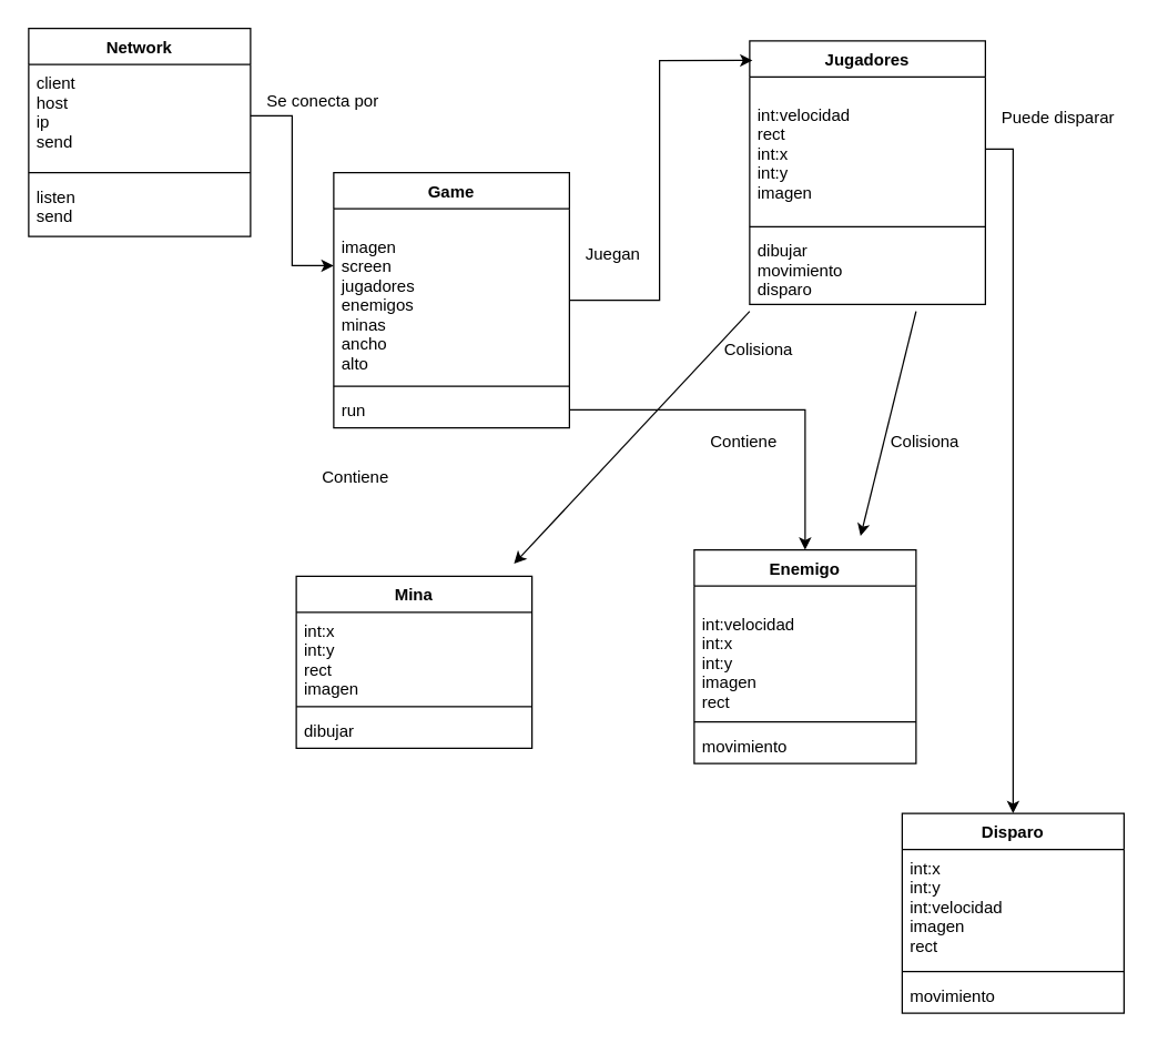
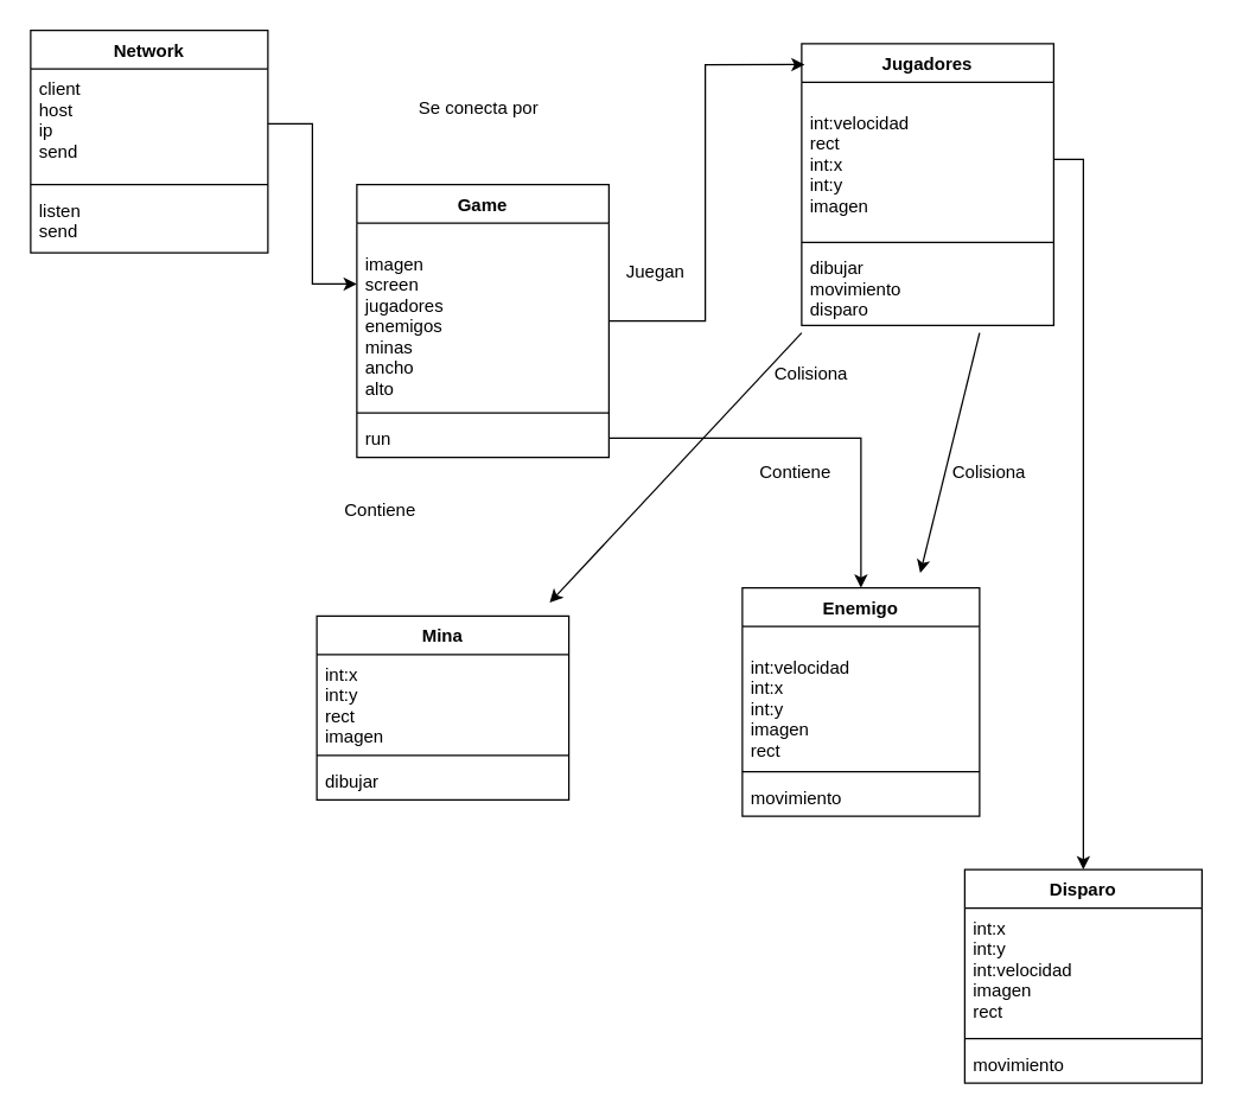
  <mxCell id="0" />
  <mxCell id="1" parent="0" />
  <mxCell id="2" value="Jugadores" style="swimlane;fontStyle=1;align=center;verticalAlign=top;childLayout=stackLayout;horizontal=1;startSize=26;horizontalStack=0;resizeParent=1;resizeParentMax=0;resizeLast=0;collapsible=1;marginBottom=0;" vertex="1" parent="1"><mxGeometry x="540" y="29" width="170" height="190" as="geometry" /></mxCell>
  <mxCell id="3" value="&#10;int:velocidad&#10;rect&#10;int:x&#10;int:y&#10;imagen&#10;" style="text;strokeColor=none;fillColor=none;align=left;verticalAlign=top;spacingLeft=4;spacingRight=4;overflow=hidden;rotatable=0;points=[[0,0.5],[1,0.5]];portConstraint=eastwest;" vertex="1" parent="2"><mxGeometry y="26" width="170" height="104" as="geometry" /></mxCell>
  <mxCell id="4" value="" style="line;strokeWidth=1;fillColor=none;align=left;verticalAlign=middle;spacingTop=-1;spacingLeft=3;spacingRight=3;rotatable=0;labelPosition=right;points=[];portConstraint=eastwest;" vertex="1" parent="2"><mxGeometry y="130" width="170" height="8" as="geometry" /></mxCell>
  <mxCell id="5" value="dibujar&#10;movimiento&#10;disparo&#10;" style="text;strokeColor=none;fillColor=none;align=left;verticalAlign=top;spacingLeft=4;spacingRight=4;overflow=hidden;rotatable=0;points=[[0,0.5],[1,0.5]];portConstraint=eastwest;" vertex="1" parent="2"><mxGeometry y="138" width="170" height="52" as="geometry" /></mxCell>
  <mxCell id="6" value="Disparo" style="swimlane;fontStyle=1;align=center;verticalAlign=top;childLayout=stackLayout;horizontal=1;startSize=26;horizontalStack=0;resizeParent=1;resizeParentMax=0;resizeLast=0;collapsible=1;marginBottom=0;" vertex="1" parent="1"><mxGeometry x="650" y="586" width="160" height="144" as="geometry" /></mxCell>
  <mxCell id="7" value="int:x&#10;int:y&#10;int:velocidad&#10;imagen&#10;rect&#10;" style="text;strokeColor=none;fillColor=none;align=left;verticalAlign=top;spacingLeft=4;spacingRight=4;overflow=hidden;rotatable=0;points=[[0,0.5],[1,0.5]];portConstraint=eastwest;" vertex="1" parent="6"><mxGeometry y="26" width="160" height="84" as="geometry" /></mxCell>
  <mxCell id="8" value="" style="line;strokeWidth=1;fillColor=none;align=left;verticalAlign=middle;spacingTop=-1;spacingLeft=3;spacingRight=3;rotatable=0;labelPosition=right;points=[];portConstraint=eastwest;" vertex="1" parent="6"><mxGeometry y="110" width="160" height="8" as="geometry" /></mxCell>
  <mxCell id="9" value="movimiento" style="text;strokeColor=none;fillColor=none;align=left;verticalAlign=top;spacingLeft=4;spacingRight=4;overflow=hidden;rotatable=0;points=[[0,0.5],[1,0.5]];portConstraint=eastwest;" vertex="1" parent="6"><mxGeometry y="118" width="160" height="26" as="geometry" /></mxCell>
  <mxCell id="10" value="Enemigo" style="swimlane;fontStyle=1;align=center;verticalAlign=top;childLayout=stackLayout;horizontal=1;startSize=26;horizontalStack=0;resizeParent=1;resizeParentMax=0;resizeLast=0;collapsible=1;marginBottom=0;" vertex="1" parent="1"><mxGeometry x="500" y="396" width="160" height="154" as="geometry" /></mxCell>
  <mxCell id="11" value="&#10;int:velocidad&#10;int:x&#10;int:y&#10;imagen&#10;rect&#10;" style="text;strokeColor=none;fillColor=none;align=left;verticalAlign=top;spacingLeft=4;spacingRight=4;overflow=hidden;rotatable=0;points=[[0,0.5],[1,0.5]];portConstraint=eastwest;" vertex="1" parent="10"><mxGeometry y="26" width="160" height="94" as="geometry" /></mxCell>
  <mxCell id="12" value="" style="line;strokeWidth=1;fillColor=none;align=left;verticalAlign=middle;spacingTop=-1;spacingLeft=3;spacingRight=3;rotatable=0;labelPosition=right;points=[];portConstraint=eastwest;" vertex="1" parent="10"><mxGeometry y="120" width="160" height="8" as="geometry" /></mxCell>
  <mxCell id="13" value="movimiento" style="text;strokeColor=none;fillColor=none;align=left;verticalAlign=top;spacingLeft=4;spacingRight=4;overflow=hidden;rotatable=0;points=[[0,0.5],[1,0.5]];portConstraint=eastwest;" vertex="1" parent="10"><mxGeometry y="128" width="160" height="26" as="geometry" /></mxCell>
  <mxCell id="14" value="Mina" style="swimlane;fontStyle=1;align=center;verticalAlign=top;childLayout=stackLayout;horizontal=1;startSize=26;horizontalStack=0;resizeParent=1;resizeParentMax=0;resizeLast=0;collapsible=1;marginBottom=0;" vertex="1" parent="1"><mxGeometry x="213" y="415" width="170" height="124" as="geometry" /></mxCell>
  <mxCell id="15" value="int:x&#10;int:y&#10;rect&#10;imagen&#10;" style="text;strokeColor=none;fillColor=none;align=left;verticalAlign=top;spacingLeft=4;spacingRight=4;overflow=hidden;rotatable=0;points=[[0,0.5],[1,0.5]];portConstraint=eastwest;" vertex="1" parent="14"><mxGeometry y="26" width="170" height="64" as="geometry" /></mxCell>
  <mxCell id="16" value="" style="line;strokeWidth=1;fillColor=none;align=left;verticalAlign=middle;spacingTop=-1;spacingLeft=3;spacingRight=3;rotatable=0;labelPosition=right;points=[];portConstraint=eastwest;" vertex="1" parent="14"><mxGeometry y="90" width="170" height="8" as="geometry" /></mxCell>
  <mxCell id="17" value="dibujar" style="text;strokeColor=none;fillColor=none;align=left;verticalAlign=top;spacingLeft=4;spacingRight=4;overflow=hidden;rotatable=0;points=[[0,0.5],[1,0.5]];portConstraint=eastwest;" vertex="1" parent="14"><mxGeometry y="98" width="170" height="26" as="geometry" /></mxCell>
  <mxCell id="18" value="Network" style="swimlane;fontStyle=1;align=center;verticalAlign=top;childLayout=stackLayout;horizontal=1;startSize=26;horizontalStack=0;resizeParent=1;resizeParentMax=0;resizeLast=0;collapsible=1;marginBottom=0;" vertex="1" parent="1"><mxGeometry x="20" y="20" width="160" height="150" as="geometry" /></mxCell>
  <mxCell id="19" value="client&#10;host&#10;ip&#10;send&#10;" style="text;strokeColor=none;fillColor=none;align=left;verticalAlign=top;spacingLeft=4;spacingRight=4;overflow=hidden;rotatable=0;points=[[0,0.5],[1,0.5]];portConstraint=eastwest;" vertex="1" parent="18"><mxGeometry y="26" width="160" height="74" as="geometry" /></mxCell>
  <mxCell id="20" value="" style="line;strokeWidth=1;fillColor=none;align=left;verticalAlign=middle;spacingTop=-1;spacingLeft=3;spacingRight=3;rotatable=0;labelPosition=right;points=[];portConstraint=eastwest;" vertex="1" parent="18"><mxGeometry y="100" width="160" height="8" as="geometry" /></mxCell>
  <mxCell id="21" value="listen&#10;send&#10;" style="text;strokeColor=none;fillColor=none;align=left;verticalAlign=top;spacingLeft=4;spacingRight=4;overflow=hidden;rotatable=0;points=[[0,0.5],[1,0.5]];portConstraint=eastwest;" vertex="1" parent="18"><mxGeometry y="108" width="160" height="42" as="geometry" /></mxCell>
  <mxCell id="22" style="edgeStyle=orthogonalEdgeStyle;rounded=0;orthogonalLoop=1;jettySize=auto;html=1;entryX=0.012;entryY=0.074;entryDx=0;entryDy=0;entryPerimeter=0;" edge="1" parent="1" source="23" target="2"><mxGeometry relative="1" as="geometry" /></mxCell>
  <mxCell id="23" value="Game" style="swimlane;fontStyle=1;align=center;verticalAlign=top;childLayout=stackLayout;horizontal=1;startSize=26;horizontalStack=0;resizeParent=1;resizeParentMax=0;resizeLast=0;collapsible=1;marginBottom=0;" vertex="1" parent="1"><mxGeometry x="240" y="124" width="170" height="184" as="geometry" /></mxCell>
  <mxCell id="24" value="&#10;imagen &#10;screen&#10;jugadores&#10;enemigos&#10;minas&#10;ancho&#10;alto&#10;&#10;" style="text;strokeColor=none;fillColor=none;align=left;verticalAlign=top;spacingLeft=4;spacingRight=4;overflow=hidden;rotatable=0;points=[[0,0.5],[1,0.5]];portConstraint=eastwest;" vertex="1" parent="23"><mxGeometry y="26" width="170" height="124" as="geometry" /></mxCell>
  <mxCell id="25" value="" style="line;strokeWidth=1;fillColor=none;align=left;verticalAlign=middle;spacingTop=-1;spacingLeft=3;spacingRight=3;rotatable=0;labelPosition=right;points=[];portConstraint=eastwest;" vertex="1" parent="23"><mxGeometry y="150" width="170" height="8" as="geometry" /></mxCell>
  <mxCell id="26" value="run" style="text;strokeColor=none;fillColor=none;align=left;verticalAlign=top;spacingLeft=4;spacingRight=4;overflow=hidden;rotatable=0;points=[[0,0.5],[1,0.5]];portConstraint=eastwest;" vertex="1" parent="23"><mxGeometry y="158" width="170" height="26" as="geometry" /></mxCell>
  <mxCell id="27" style="edgeStyle=orthogonalEdgeStyle;rounded=0;orthogonalLoop=1;jettySize=auto;html=1;entryX=0;entryY=0.331;entryDx=0;entryDy=0;entryPerimeter=0;" edge="1" parent="1" source="19" target="24"><mxGeometry relative="1" as="geometry" /></mxCell>
  <mxCell id="28" style="edgeStyle=orthogonalEdgeStyle;rounded=0;orthogonalLoop=1;jettySize=auto;html=1;exitX=1;exitY=0.5;exitDx=0;exitDy=0;" edge="1" parent="1" source="3" target="6"><mxGeometry relative="1" as="geometry" /></mxCell>
  <mxCell id="29" style="edgeStyle=orthogonalEdgeStyle;rounded=0;orthogonalLoop=1;jettySize=auto;html=1;entryX=0.5;entryY=0;entryDx=0;entryDy=0;" edge="1" parent="1" source="26" target="10"><mxGeometry relative="1" as="geometry" /></mxCell>
- <mxCell id="30" value="Se conecta por" style="text;html=1;resizable=0;points=[];autosize=1;align=left;verticalAlign=top;spacingTop=-4;" vertex="1" parent="1"><mxGeometry x="190" y="63" width="100" height="20" as="geometry" /></mxCell>
- <mxCell id="31" value="Puede disparar" style="text;html=1;resizable=0;points=[];autosize=1;align=left;verticalAlign=top;spacingTop=-4;" vertex="1" parent="1"><mxGeometry x="720" y="75" width="100" height="20" as="geometry" /></mxCell>
+ <mxCell id="30" value="Se conecta por" style="text;html=1;resizable=0;points=[];autosize=1;align=left;verticalAlign=top;spacingTop=-4;" vertex="1" parent="1"><mxGeometry x="280" y="63" width="100" height="20" as="geometry" /></mxCell>
  <mxCell id="32" value="Contiene" style="text;html=1;resizable=0;points=[];autosize=1;align=left;verticalAlign=top;spacingTop=-4;" vertex="1" parent="1"><mxGeometry x="510" y="308" width="60" height="20" as="geometry" /></mxCell>
  <mxCell id="33" value="Contiene" style="text;html=1;resizable=0;points=[];autosize=1;align=left;verticalAlign=top;spacingTop=-4;" vertex="1" parent="1"><mxGeometry x="230" y="334" width="60" height="20" as="geometry" /></mxCell>
  <mxCell id="34" value="Juegan" style="text;html=1;resizable=0;points=[];autosize=1;align=left;verticalAlign=top;spacingTop=-4;" vertex="1" parent="1"><mxGeometry x="420" y="173" width="50" height="20" as="geometry" /></mxCell>
  <mxCell id="35" value="" style="endArrow=classic;html=1;" edge="1" parent="1"><mxGeometry width="50" height="50" relative="1" as="geometry"><mxPoint x="540" y="224" as="sourcePoint" /><mxPoint x="370" y="406" as="targetPoint" /></mxGeometry></mxCell>
  <mxCell id="36" value="" style="endArrow=classic;html=1;" edge="1" parent="1"><mxGeometry width="50" height="50" relative="1" as="geometry"><mxPoint x="660" y="224" as="sourcePoint" /><mxPoint x="620" y="386" as="targetPoint" /></mxGeometry></mxCell>
  <mxCell id="37" value="Colisiona" style="text;html=1;resizable=0;points=[];autosize=1;align=left;verticalAlign=top;spacingTop=-4;" vertex="1" parent="1"><mxGeometry x="520" y="242" width="60" height="20" as="geometry" /></mxCell>
  <mxCell id="38" value="Colisiona" style="text;html=1;resizable=0;points=[];autosize=1;align=left;verticalAlign=top;spacingTop=-4;" vertex="1" parent="1"><mxGeometry x="640" y="308" width="60" height="20" as="geometry" /></mxCell>
